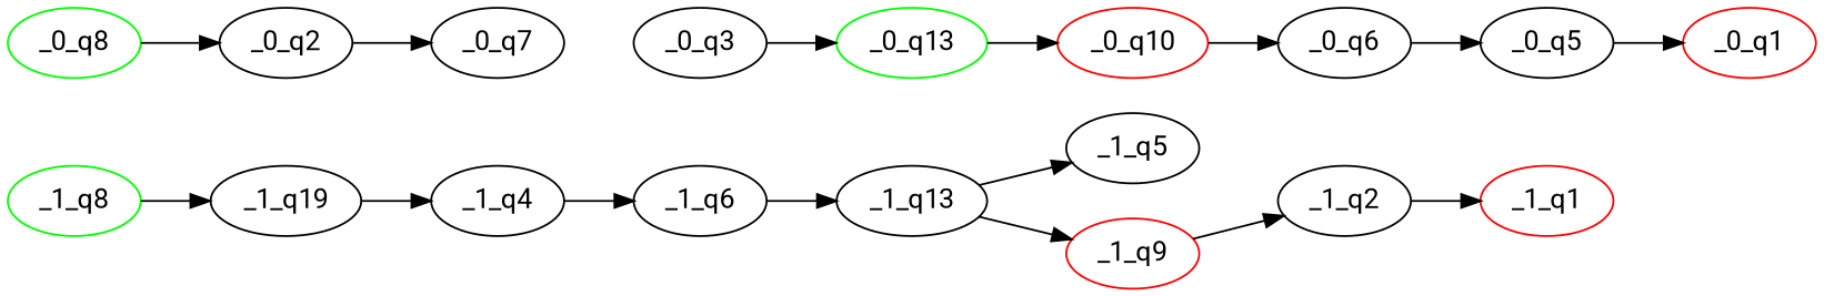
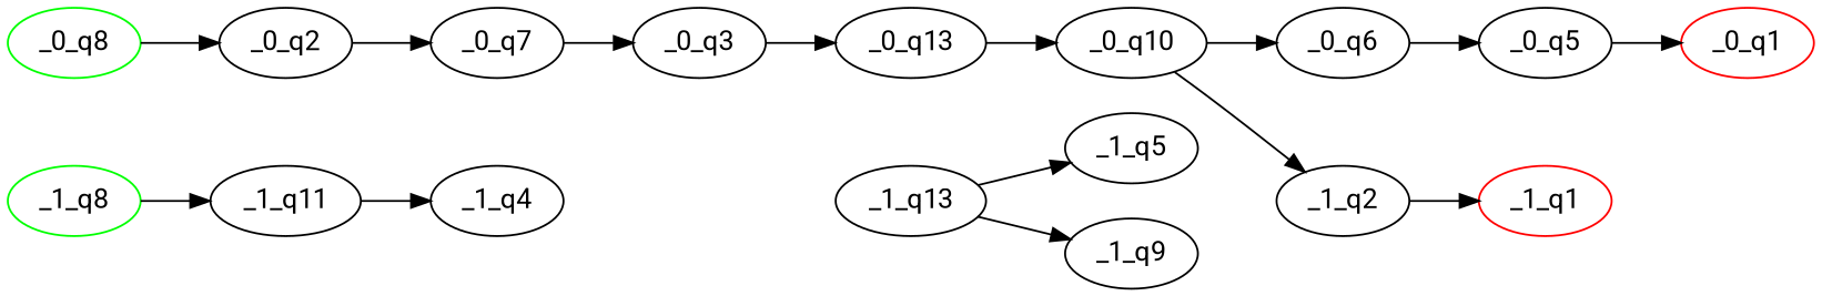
  digraph {
    fontname=Roboto
    rankdir=LR
    node [fontname=Roboto]
    edge [fontname=Roboto]
    _0_q8 [color=green initial=1]
    _0_q2
    _0_q7
    _0_q1 [color=red final=1]
    _0_q3
-   _0_q13 [color=green]
-   _0_q10 [color=red]
+   _0_q13
+   _0_q10
    _0_q6
    _0_q5
    _1_q8 [color=green initial=1]
-   _1_q11 [label=_1_q19]
+   _1_q11
    _1_q4
    _1_q1 [color=red final=1]
-   _1_q6
    _1_q13
    _1_q5
-   _1_q9 [color=red]
+   _1_q9
    _1_q2
    _0_q8 -> _0_q2
    _0_q2 -> _0_q7
+   _0_q7 -> _0_q3
    _0_q3 -> _0_q13
    _0_q13 -> _0_q10
    _0_q10 -> _0_q6
    _0_q6 -> _0_q5
    _0_q5 -> _0_q1
    _1_q8 -> _1_q11
    _1_q11 -> _1_q4
-   _1_q4 -> _1_q6
-   _1_q6 -> _1_q13
    _1_q13 -> _1_q5
    _1_q13 -> _1_q9
-   _1_q9 -> _1_q2
+   _0_q10 -> _1_q2
    _1_q2 -> _1_q1
  }
